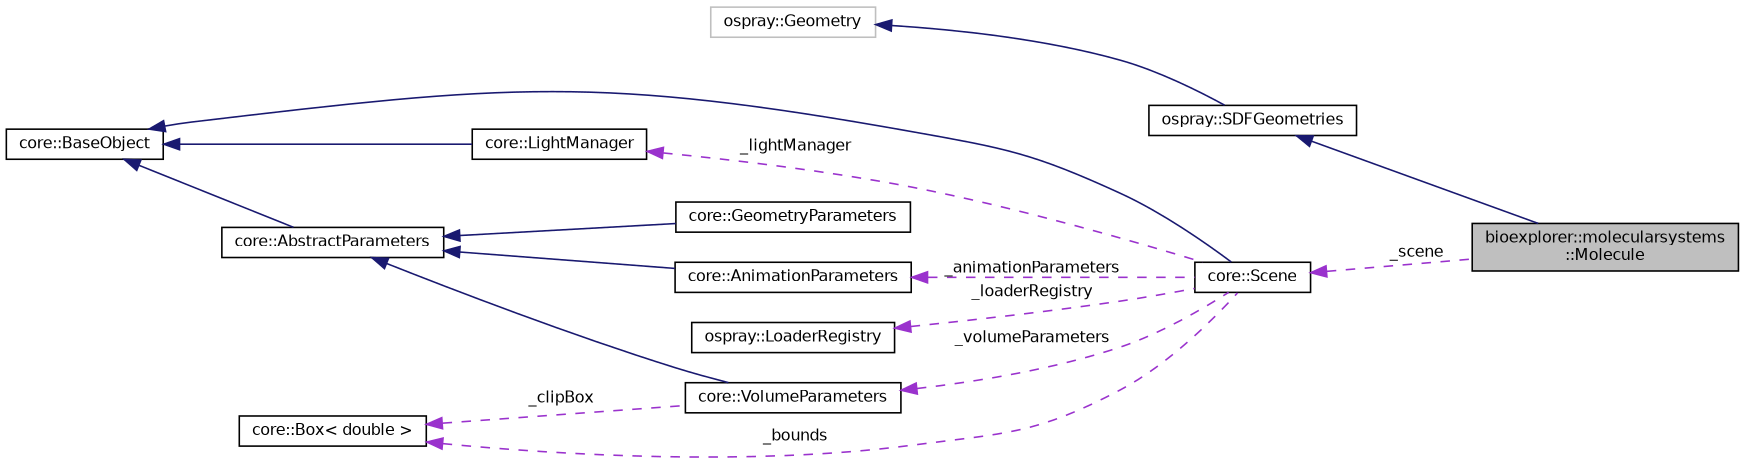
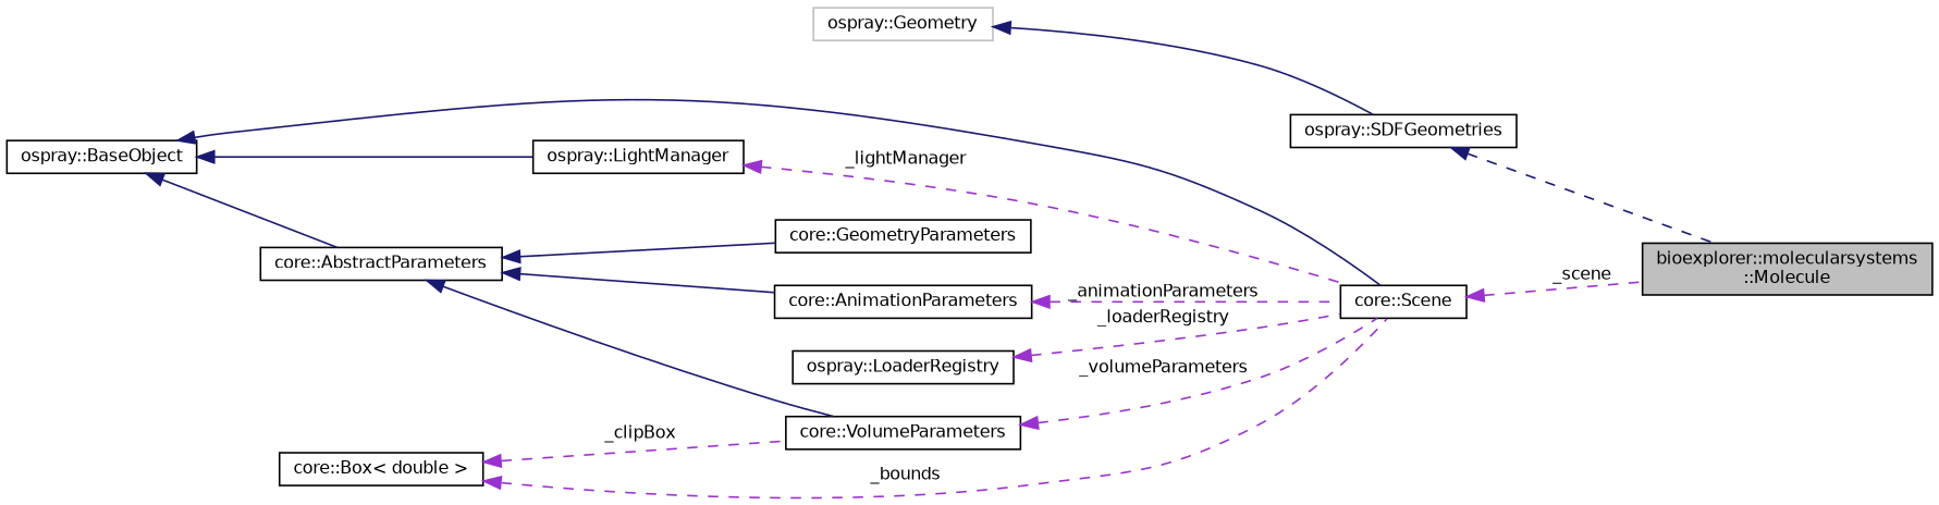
  digraph {
    rankdir=LR
    node [color=black fillcolor=white fontname=Helvetica fontsize=10 shape=record style=filled]
    edge [color=midnightblue dir=back fontname=Helvetica fontsize=10 labelfontname=Helvetica labelfontsize=10 style=solid]
    n1 [fillcolor=grey75 fontcolor=black height=0.2 label="bioexplorer::molecularsystems\l::Molecule" width=0.4]
    n2 [height=0.2 label="ospray::SDFGeometries" width=0.4]
    n3 [color=grey75 height=0.2 label="ospray::Geometry" width=0.4]
    n4 [height=0.2 label="core::Scene" width=0.4]
-   n5 [height=0.2 label="core::BaseObject" width=0.4]
+   n5 [height=0.2 label="ospray::BaseObject" width=0.4]
    n6 [height=0.2 label="core::AbstractParameters" width=0.4]
-   n7 [height=0.2 label="core::LightManager" width=0.4]
+   n7 [height=0.2 label="ospray::LightManager" width=0.4]
    n8 [height=0.2 label="core::GeometryParameters" width=0.4]
    n9 [height=0.2 label="core::VolumeParameters" width=0.4]
    n10 [height=0.2 label="core::AnimationParameters" width=0.4]
    n11 [height=0.2 label="ospray::LoaderRegistry" width=0.4]
    n12 [height=0.2 label="core::Box\< double \>" width=0.4]
-   n2 -> n1
+   n2 -> n1 [style=dashed]
    n3 -> n2
    n4 -> n1 [color=darkorchid3 label=" _scene" style=dashed]
    n5 -> n4
    n5 -> n6
    n5 -> n7
    n6 -> n8
    n6 -> n9
    n6 -> n10
    n7 -> n4 [color=darkorchid3 label=" _lightManager" style=dashed]
    n9 -> n4 [color=darkorchid3 label=" _volumeParameters" style=dashed]
    n10 -> n4 [color=darkorchid3 label=" _animationParameters" style=dashed]
    n11 -> n4 [color=darkorchid3 label=" _loaderRegistry" style=dashed]
    n12 -> n4 [color=darkorchid3 label=" _bounds" style=dashed]
    n12 -> n9 [color=darkorchid3 label=" _clipBox" style=dashed]
  }
